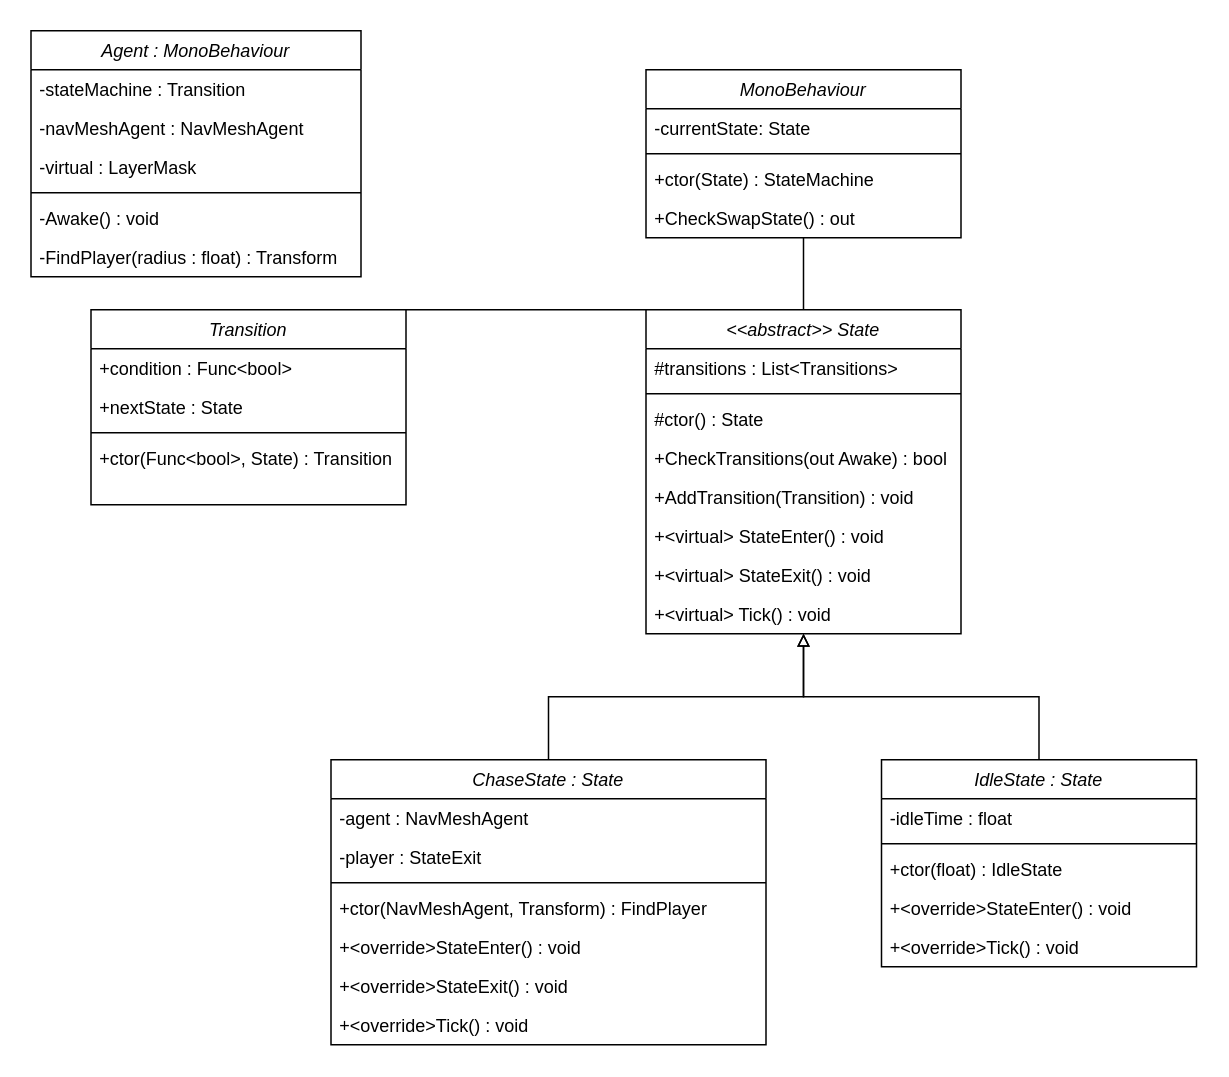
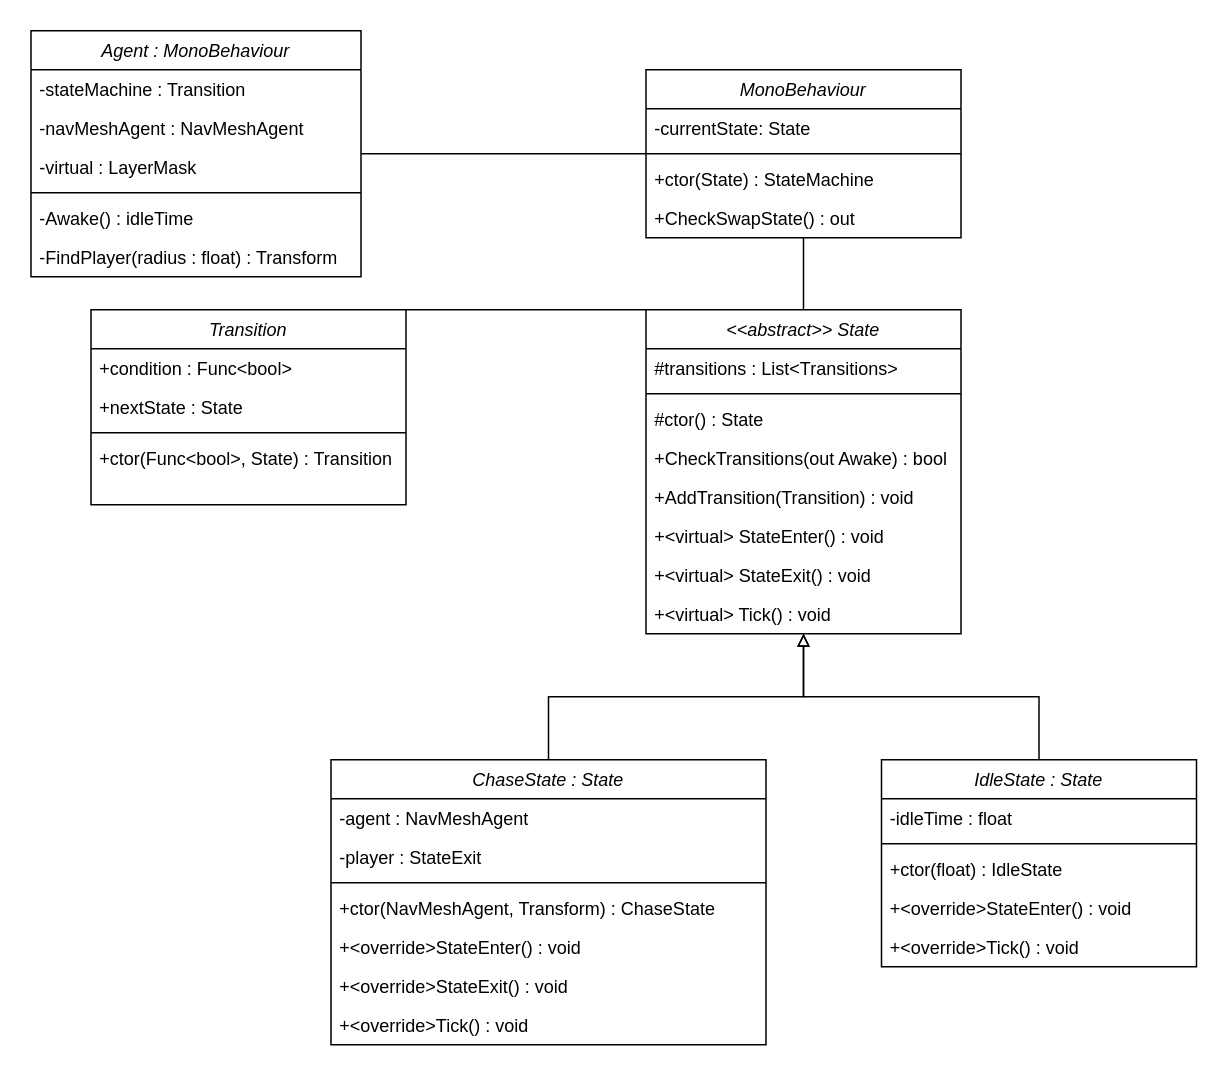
  <mxCell id="0" />
  <mxCell id="1" parent="0" />
+ <mxCell id="2" style="edgeStyle=orthogonalEdgeStyle;rounded=0;orthogonalLoop=1;jettySize=auto;html=1;endArrow=none;endFill=0;" edge="1" parent="1" source="3" target="17"><mxGeometry relative="1" as="geometry"><mxPoint x="310" y="106" as="targetPoint" /><mxPoint x="260" y="106" as="sourcePoint" /></mxGeometry></mxCell>
  <mxCell id="3" value="Agent : MonoBehaviour" style="swimlane;fontStyle=2;align=center;verticalAlign=top;childLayout=stackLayout;horizontal=1;startSize=26;horizontalStack=0;resizeParent=1;resizeLast=0;collapsible=1;marginBottom=0;rounded=0;shadow=0;strokeWidth=1;" parent="1" vertex="1"><mxGeometry x="20" y="20" width="220" height="164" as="geometry"><mxRectangle x="230" y="140" width="160" height="26" as="alternateBounds" /></mxGeometry></mxCell>
  <mxCell id="4" value="-stateMachine : Transition" style="text;align=left;verticalAlign=top;spacingLeft=4;spacingRight=4;overflow=hidden;rotatable=0;points=[[0,0.5],[1,0.5]];portConstraint=eastwest;" parent="3" vertex="1"><mxGeometry y="26" width="220" height="26" as="geometry" /></mxCell>
  <mxCell id="5" value="-navMeshAgent : NavMeshAgent" style="text;align=left;verticalAlign=top;spacingLeft=4;spacingRight=4;overflow=hidden;rotatable=0;points=[[0,0.5],[1,0.5]];portConstraint=eastwest;" parent="3" vertex="1"><mxGeometry y="52" width="220" height="26" as="geometry" /></mxCell>
  <mxCell id="6" value="-virtual : LayerMask" style="text;align=left;verticalAlign=top;spacingLeft=4;spacingRight=4;overflow=hidden;rotatable=0;points=[[0,0.5],[1,0.5]];portConstraint=eastwest;" parent="3" vertex="1"><mxGeometry y="78" width="220" height="26" as="geometry" /></mxCell>
  <mxCell id="7" value="" style="line;html=1;strokeWidth=1;align=left;verticalAlign=middle;spacingTop=-1;spacingLeft=3;spacingRight=3;rotatable=0;labelPosition=right;points=[];portConstraint=eastwest;" parent="3" vertex="1"><mxGeometry y="104" width="220" height="8" as="geometry" /></mxCell>
- <mxCell id="8" value="-Awake() : void" style="text;align=left;verticalAlign=top;spacingLeft=4;spacingRight=4;overflow=hidden;rotatable=0;points=[[0,0.5],[1,0.5]];portConstraint=eastwest;" parent="3" vertex="1"><mxGeometry y="112" width="220" height="26" as="geometry" /></mxCell>
+ <mxCell id="8" value="-Awake() : idleTime" style="text;align=left;verticalAlign=top;spacingLeft=4;spacingRight=4;overflow=hidden;rotatable=0;points=[[0,0.5],[1,0.5]];portConstraint=eastwest;" parent="3" vertex="1"><mxGeometry y="112" width="220" height="26" as="geometry" /></mxCell>
  <mxCell id="9" value="-FindPlayer(radius : float) : Transform" style="text;align=left;verticalAlign=top;spacingLeft=4;spacingRight=4;overflow=hidden;rotatable=0;points=[[0,0.5],[1,0.5]];portConstraint=eastwest;" vertex="1" parent="3"><mxGeometry y="138" width="220" height="26" as="geometry" /></mxCell>
  <mxCell id="10" style="rounded=0;orthogonalLoop=1;jettySize=auto;html=1;exitX=1;exitY=0;exitDx=0;exitDy=0;endArrow=none;endFill=0;entryX=0;entryY=0;entryDx=0;entryDy=0;" parent="1" source="11" target="22" edge="1"><mxGeometry relative="1" as="geometry"><mxPoint x="290" y="236" as="sourcePoint" /><mxPoint x="420" y="236.5" as="targetPoint" /></mxGeometry></mxCell>
  <mxCell id="11" value="Transition" style="swimlane;fontStyle=2;align=center;verticalAlign=top;childLayout=stackLayout;horizontal=1;startSize=26;horizontalStack=0;resizeParent=1;resizeLast=0;collapsible=1;marginBottom=0;rounded=0;shadow=0;strokeWidth=1;" parent="1" vertex="1"><mxGeometry x="60" y="206" width="210" height="130" as="geometry"><mxRectangle x="230" y="140" width="160" height="26" as="alternateBounds" /></mxGeometry></mxCell>
  <mxCell id="12" value="+condition : Func&lt;bool&gt;&#10;" style="text;align=left;verticalAlign=top;spacingLeft=4;spacingRight=4;overflow=hidden;rotatable=0;points=[[0,0.5],[1,0.5]];portConstraint=eastwest;" parent="11" vertex="1"><mxGeometry y="26" width="210" height="26" as="geometry" /></mxCell>
  <mxCell id="13" value="+nextState : State" style="text;align=left;verticalAlign=top;spacingLeft=4;spacingRight=4;overflow=hidden;rotatable=0;points=[[0,0.5],[1,0.5]];portConstraint=eastwest;" parent="11" vertex="1"><mxGeometry y="52" width="210" height="26" as="geometry" /></mxCell>
  <mxCell id="14" value="" style="line;html=1;strokeWidth=1;align=left;verticalAlign=middle;spacingTop=-1;spacingLeft=3;spacingRight=3;rotatable=0;labelPosition=right;points=[];portConstraint=eastwest;" parent="11" vertex="1"><mxGeometry y="78" width="210" height="8" as="geometry" /></mxCell>
  <mxCell id="15" value="+ctor(Func&lt;bool&gt;, State) : Transition " style="text;align=left;verticalAlign=top;spacingLeft=4;spacingRight=4;overflow=hidden;rotatable=0;points=[[0,0.5],[1,0.5]];portConstraint=eastwest;" vertex="1" parent="11"><mxGeometry y="86" width="210" height="26" as="geometry" /></mxCell>
  <mxCell id="16" style="edgeStyle=orthogonalEdgeStyle;rounded=0;orthogonalLoop=1;jettySize=auto;html=1;exitX=0.5;exitY=1;exitDx=0;exitDy=0;entryX=0.5;entryY=0;entryDx=0;entryDy=0;endArrow=none;endFill=0;" parent="1" source="17" target="22" edge="1"><mxGeometry relative="1" as="geometry" /></mxCell>
  <mxCell id="17" value="MonoBehaviour" style="swimlane;fontStyle=2;align=center;verticalAlign=top;childLayout=stackLayout;horizontal=1;startSize=26;horizontalStack=0;resizeParent=1;resizeLast=0;collapsible=1;marginBottom=0;rounded=0;shadow=0;strokeWidth=1;" parent="1" vertex="1"><mxGeometry x="430" y="46" width="210" height="112" as="geometry"><mxRectangle x="460" y="60" width="160" height="26" as="alternateBounds" /></mxGeometry></mxCell>
  <mxCell id="18" value="-currentState: State" style="text;align=left;verticalAlign=top;spacingLeft=4;spacingRight=4;overflow=hidden;rotatable=0;points=[[0,0.5],[1,0.5]];portConstraint=eastwest;" parent="17" vertex="1"><mxGeometry y="26" width="210" height="26" as="geometry" /></mxCell>
  <mxCell id="19" value="" style="line;html=1;strokeWidth=1;align=left;verticalAlign=middle;spacingTop=-1;spacingLeft=3;spacingRight=3;rotatable=0;labelPosition=right;points=[];portConstraint=eastwest;" parent="17" vertex="1"><mxGeometry y="52" width="210" height="8" as="geometry" /></mxCell>
  <mxCell id="20" value="+ctor(State) : StateMachine" style="text;align=left;verticalAlign=top;spacingLeft=4;spacingRight=4;overflow=hidden;rotatable=0;points=[[0,0.5],[1,0.5]];portConstraint=eastwest;" parent="17" vertex="1"><mxGeometry y="60" width="210" height="26" as="geometry" /></mxCell>
  <mxCell id="21" value="+CheckSwapState() : out" style="text;align=left;verticalAlign=top;spacingLeft=4;spacingRight=4;overflow=hidden;rotatable=0;points=[[0,0.5],[1,0.5]];portConstraint=eastwest;" vertex="1" parent="17"><mxGeometry y="86" width="210" height="26" as="geometry" /></mxCell>
  <mxCell id="22" value="&lt;&lt;abstract&gt;&gt; State" style="swimlane;fontStyle=2;align=center;verticalAlign=top;childLayout=stackLayout;horizontal=1;startSize=26;horizontalStack=0;resizeParent=1;resizeLast=0;collapsible=1;marginBottom=0;rounded=0;shadow=0;strokeWidth=1;" parent="1" vertex="1"><mxGeometry x="430" y="206" width="210" height="216" as="geometry"><mxRectangle x="230" y="140" width="160" height="26" as="alternateBounds" /></mxGeometry></mxCell>
  <mxCell id="23" value="#transitions : List&lt;Transitions&gt;" style="text;align=left;verticalAlign=top;spacingLeft=4;spacingRight=4;overflow=hidden;rotatable=0;points=[[0,0.5],[1,0.5]];portConstraint=eastwest;" parent="22" vertex="1"><mxGeometry y="26" width="210" height="26" as="geometry" /></mxCell>
  <mxCell id="24" value="" style="line;html=1;strokeWidth=1;align=left;verticalAlign=middle;spacingTop=-1;spacingLeft=3;spacingRight=3;rotatable=0;labelPosition=right;points=[];portConstraint=eastwest;" parent="22" vertex="1"><mxGeometry y="52" width="210" height="8" as="geometry" /></mxCell>
  <mxCell id="25" value="#ctor() : State" style="text;align=left;verticalAlign=top;spacingLeft=4;spacingRight=4;overflow=hidden;rotatable=0;points=[[0,0.5],[1,0.5]];portConstraint=eastwest;" parent="22" vertex="1"><mxGeometry y="60" width="210" height="26" as="geometry" /></mxCell>
  <mxCell id="26" value="+CheckTransitions(out Awake) : bool" style="text;align=left;verticalAlign=top;spacingLeft=4;spacingRight=4;overflow=hidden;rotatable=0;points=[[0,0.5],[1,0.5]];portConstraint=eastwest;" vertex="1" parent="22"><mxGeometry y="86" width="210" height="26" as="geometry" /></mxCell>
  <mxCell id="27" value="+AddTransition(Transition) : void" style="text;align=left;verticalAlign=top;spacingLeft=4;spacingRight=4;overflow=hidden;rotatable=0;points=[[0,0.5],[1,0.5]];portConstraint=eastwest;" parent="22" vertex="1"><mxGeometry y="112" width="210" height="26" as="geometry" /></mxCell>
  <mxCell id="28" value="+&lt;virtual&gt; StateEnter() : void" style="text;align=left;verticalAlign=top;spacingLeft=4;spacingRight=4;overflow=hidden;rotatable=0;points=[[0,0.5],[1,0.5]];portConstraint=eastwest;" parent="22" vertex="1"><mxGeometry y="138" width="210" height="26" as="geometry" /></mxCell>
  <mxCell id="29" value="+&lt;virtual&gt; StateExit() : void" style="text;align=left;verticalAlign=top;spacingLeft=4;spacingRight=4;overflow=hidden;rotatable=0;points=[[0,0.5],[1,0.5]];portConstraint=eastwest;" parent="22" vertex="1"><mxGeometry y="164" width="210" height="26" as="geometry" /></mxCell>
  <mxCell id="30" value="+&lt;virtual&gt; Tick() : void" style="text;align=left;verticalAlign=top;spacingLeft=4;spacingRight=4;overflow=hidden;rotatable=0;points=[[0,0.5],[1,0.5]];portConstraint=eastwest;" parent="22" vertex="1"><mxGeometry y="190" width="210" height="26" as="geometry" /></mxCell>
  <mxCell id="31" style="edgeStyle=orthogonalEdgeStyle;rounded=0;orthogonalLoop=1;jettySize=auto;html=1;exitX=0.5;exitY=0;exitDx=0;exitDy=0;endArrow=block;endFill=0;" edge="1" parent="1" source="32" target="22"><mxGeometry relative="1" as="geometry" /></mxCell>
  <mxCell id="32" value="ChaseState : State" style="swimlane;fontStyle=2;align=center;verticalAlign=top;childLayout=stackLayout;horizontal=1;startSize=26;horizontalStack=0;resizeParent=1;resizeLast=0;collapsible=1;marginBottom=0;rounded=0;shadow=0;strokeWidth=1;" parent="1" vertex="1"><mxGeometry x="220" y="506" width="290" height="190" as="geometry"><mxRectangle x="230" y="140" width="160" height="26" as="alternateBounds" /></mxGeometry></mxCell>
  <mxCell id="33" value="-agent : NavMeshAgent" style="text;align=left;verticalAlign=top;spacingLeft=4;spacingRight=4;overflow=hidden;rotatable=0;points=[[0,0.5],[1,0.5]];portConstraint=eastwest;" parent="32" vertex="1"><mxGeometry y="26" width="290" height="26" as="geometry" /></mxCell>
  <mxCell id="34" value="-player : StateExit" style="text;align=left;verticalAlign=top;spacingLeft=4;spacingRight=4;overflow=hidden;rotatable=0;points=[[0,0.5],[1,0.5]];portConstraint=eastwest;" parent="32" vertex="1"><mxGeometry y="52" width="290" height="26" as="geometry" /></mxCell>
  <mxCell id="35" value="" style="line;html=1;strokeWidth=1;align=left;verticalAlign=middle;spacingTop=-1;spacingLeft=3;spacingRight=3;rotatable=0;labelPosition=right;points=[];portConstraint=eastwest;" parent="32" vertex="1"><mxGeometry y="78" width="290" height="8" as="geometry" /></mxCell>
- <mxCell id="36" value="+ctor(NavMeshAgent, Transform) : FindPlayer" style="text;align=left;verticalAlign=top;spacingLeft=4;spacingRight=4;overflow=hidden;rotatable=0;points=[[0,0.5],[1,0.5]];portConstraint=eastwest;" parent="32" vertex="1"><mxGeometry y="86" width="290" height="26" as="geometry" /></mxCell>
+ <mxCell id="36" value="+ctor(NavMeshAgent, Transform) : ChaseState" style="text;align=left;verticalAlign=top;spacingLeft=4;spacingRight=4;overflow=hidden;rotatable=0;points=[[0,0.5],[1,0.5]];portConstraint=eastwest;" parent="32" vertex="1"><mxGeometry y="86" width="290" height="26" as="geometry" /></mxCell>
  <mxCell id="37" value="+&lt;override&gt;StateEnter() : void" style="text;align=left;verticalAlign=top;spacingLeft=4;spacingRight=4;overflow=hidden;rotatable=0;points=[[0,0.5],[1,0.5]];portConstraint=eastwest;" vertex="1" parent="32"><mxGeometry y="112" width="290" height="26" as="geometry" /></mxCell>
  <mxCell id="38" value="+&lt;override&gt;StateExit() : void" style="text;align=left;verticalAlign=top;spacingLeft=4;spacingRight=4;overflow=hidden;rotatable=0;points=[[0,0.5],[1,0.5]];portConstraint=eastwest;" parent="32" vertex="1"><mxGeometry y="138" width="290" height="26" as="geometry" /></mxCell>
  <mxCell id="39" value="+&lt;override&gt;Tick() : void" style="text;align=left;verticalAlign=top;spacingLeft=4;spacingRight=4;overflow=hidden;rotatable=0;points=[[0,0.5],[1,0.5]];portConstraint=eastwest;" parent="32" vertex="1"><mxGeometry y="164" width="290" height="26" as="geometry" /></mxCell>
  <mxCell id="40" style="edgeStyle=orthogonalEdgeStyle;rounded=0;orthogonalLoop=1;jettySize=auto;html=1;exitX=0.5;exitY=0;exitDx=0;exitDy=0;endArrow=block;endFill=0;" edge="1" parent="1" source="41" target="22"><mxGeometry relative="1" as="geometry" /></mxCell>
  <mxCell id="41" value="IdleState : State" style="swimlane;fontStyle=2;align=center;verticalAlign=top;childLayout=stackLayout;horizontal=1;startSize=26;horizontalStack=0;resizeParent=1;resizeLast=0;collapsible=1;marginBottom=0;rounded=0;shadow=0;strokeWidth=1;" parent="1" vertex="1"><mxGeometry x="587" y="506" width="210" height="138" as="geometry"><mxRectangle x="230" y="140" width="160" height="26" as="alternateBounds" /></mxGeometry></mxCell>
  <mxCell id="42" value="-idleTime : float" style="text;align=left;verticalAlign=top;spacingLeft=4;spacingRight=4;overflow=hidden;rotatable=0;points=[[0,0.5],[1,0.5]];portConstraint=eastwest;" parent="41" vertex="1"><mxGeometry y="26" width="210" height="26" as="geometry" /></mxCell>
  <mxCell id="43" value="" style="line;html=1;strokeWidth=1;align=left;verticalAlign=middle;spacingTop=-1;spacingLeft=3;spacingRight=3;rotatable=0;labelPosition=right;points=[];portConstraint=eastwest;" parent="41" vertex="1"><mxGeometry y="52" width="210" height="8" as="geometry" /></mxCell>
  <mxCell id="44" value="+ctor(float) : IdleState" style="text;align=left;verticalAlign=top;spacingLeft=4;spacingRight=4;overflow=hidden;rotatable=0;points=[[0,0.5],[1,0.5]];portConstraint=eastwest;" parent="41" vertex="1"><mxGeometry y="60" width="210" height="26" as="geometry" /></mxCell>
  <mxCell id="45" value="+&lt;override&gt;StateEnter() : void" style="text;align=left;verticalAlign=top;spacingLeft=4;spacingRight=4;overflow=hidden;rotatable=0;points=[[0,0.5],[1,0.5]];portConstraint=eastwest;" vertex="1" parent="41"><mxGeometry y="86" width="210" height="26" as="geometry" /></mxCell>
  <mxCell id="46" value="+&lt;override&gt;Tick() : void" style="text;align=left;verticalAlign=top;spacingLeft=4;spacingRight=4;overflow=hidden;rotatable=0;points=[[0,0.5],[1,0.5]];portConstraint=eastwest;" parent="41" vertex="1"><mxGeometry y="112" width="210" height="26" as="geometry" /></mxCell>
